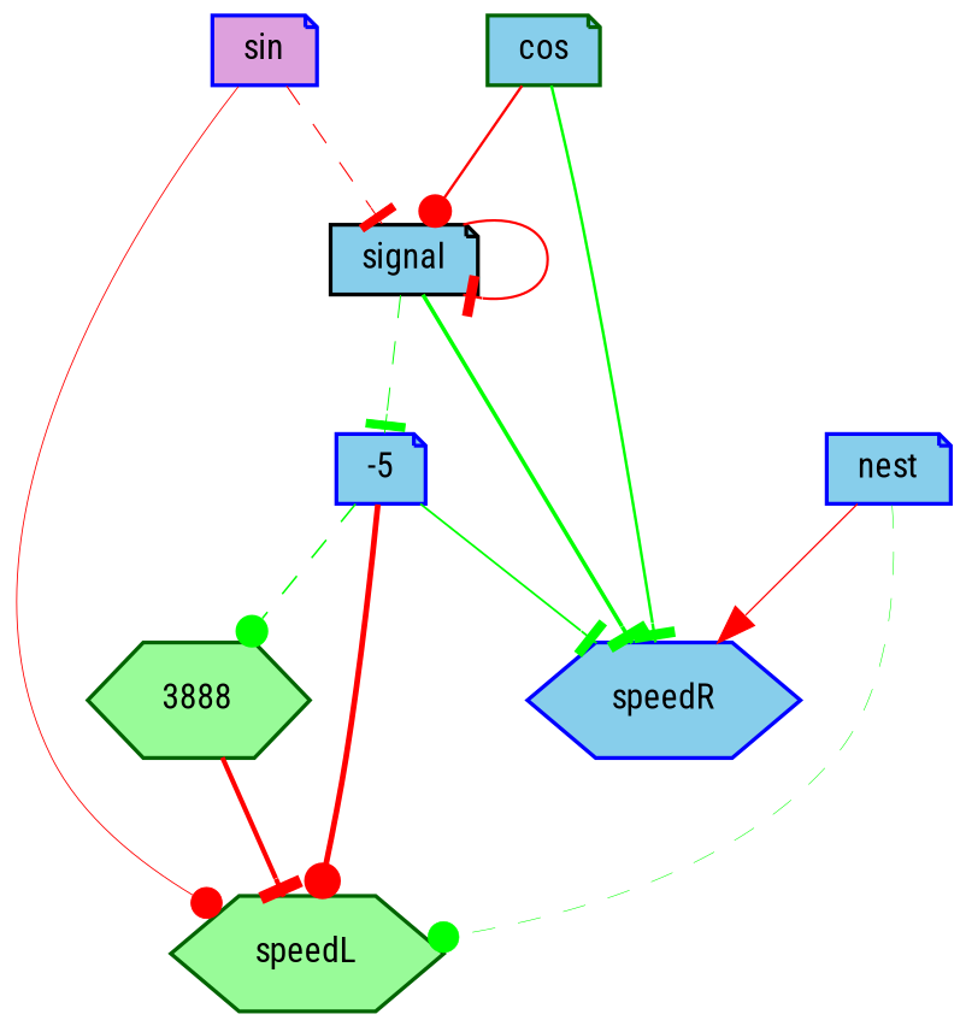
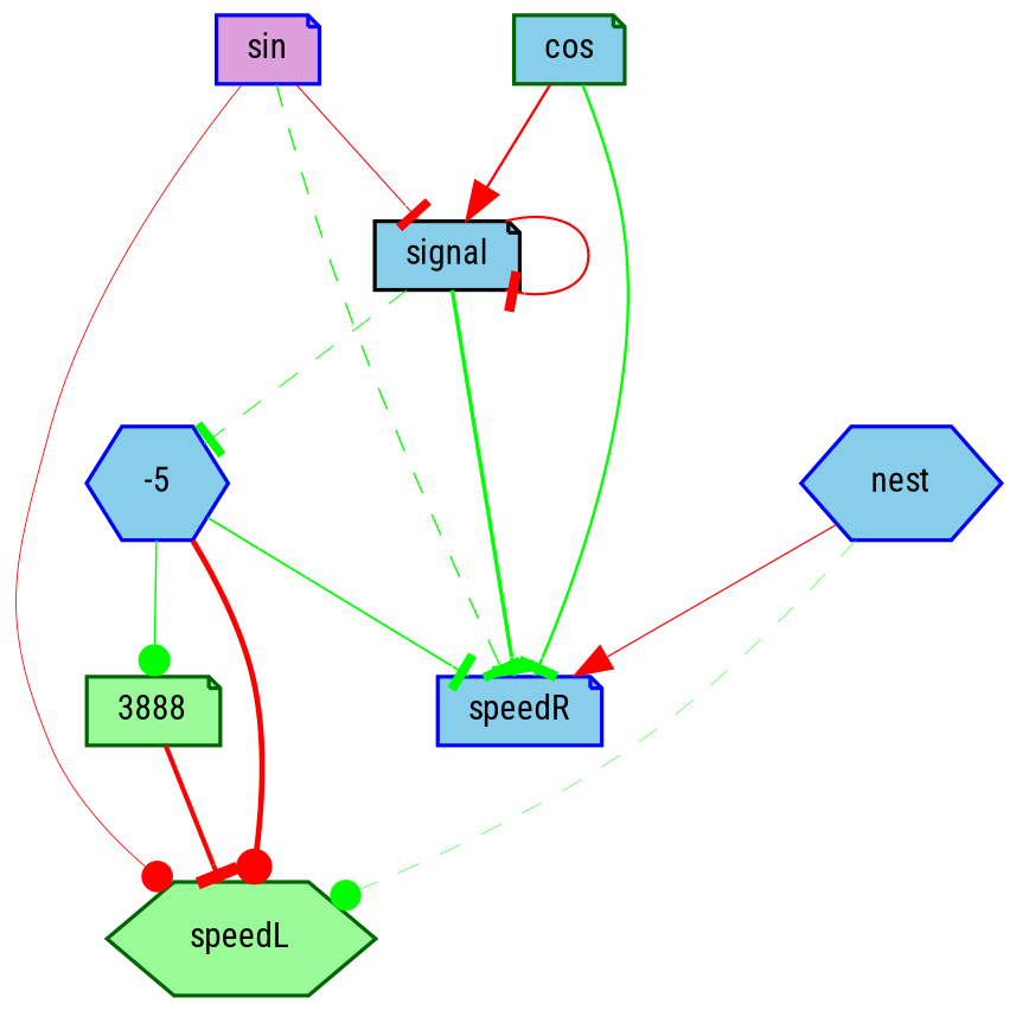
  digraph {
    fontname="Roboto Condensed"
    node [color=blue fillcolor=skyblue fontname="Roboto Condensed" fontsize=9 shape=note style=filled]
    edge [arrowhead=tee color=red fontname="Roboto Condensed" style=bold]
    cos [color=darkgreen height=0.2 width=0.2]
    signal [color=black height=0.2 width=0.2]
-   speedR [height=0.2 shape=hexagon width=0.2]
-   -5 [height=0.2 width=0.2]
+   speedR [height=0.2 width=0.2]
+   -5 [height=0.2 shape=hexagon width=0.2]
    sin [fillcolor=plum height=0.2 width=0.2]
    speedL [color=darkgreen fillcolor=palegreen height=0.2 shape=hexagon width=0.2]
-   nest [height=0.2 width=0.2]
-   3888 [color=darkgreen fillcolor=palegreen height=0.2 shape=hexagon width=0.2]
-   cos -> signal [arrowhead=dot penwidth=0.6931611637854601]
+   nest [height=0.2 shape=hexagon width=0.2]
+   3888 [color=darkgreen fillcolor=palegreen height=0.2 width=0.2]
+   cos -> signal [arrowhead=normal penwidth=0.6931611637854601]
    cos -> speedR [color=green penwidth=0.7354852906497308 style=solid]
    signal -> signal [penwidth=0.6552435315461117]
    signal -> speedR [color=green penwidth=1.0405522533262577 style=solid]
    signal -> -5 [color=green penwidth=0.2940578630084133 style=dashed]
    -5 -> speedR [color=green penwidth=0.5328041161892475 style=solid]
    -5 -> speedL [arrowhead=dot penwidth=1.4669474556523534 style=solid]
-   -5 -> 3888 [arrowhead=dot color=green penwidth=0.4570183305664036 style=dashed]
-   sin -> signal [penwidth=0.32432066836169227 style=dashed]
+   -5 -> 3888 [arrowhead=dot color=green penwidth=0.4570183305664036]
+   sin -> signal [penwidth=0.32432066836169227]
+   sin -> speedR [color=green penwidth=0.41383195728685773 style=dashed]
    sin -> speedL [arrowhead=dot penwidth=0.2598285869394933 style=solid]
    nest -> speedR [arrowhead=normal penwidth=0.36891414863402305]
    nest -> speedL [arrowhead=dot color=green penwidth=0.1592517576985253 style=dashed]
    3888 -> speedL [penwidth=1.2442298742986306]
  }
